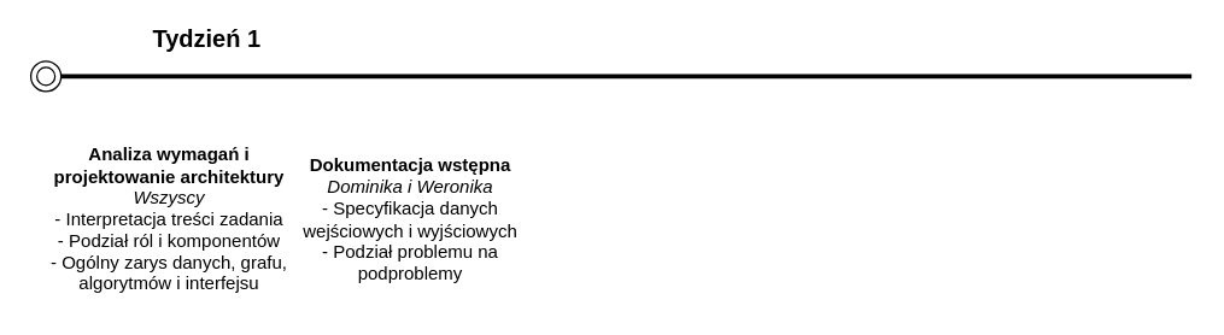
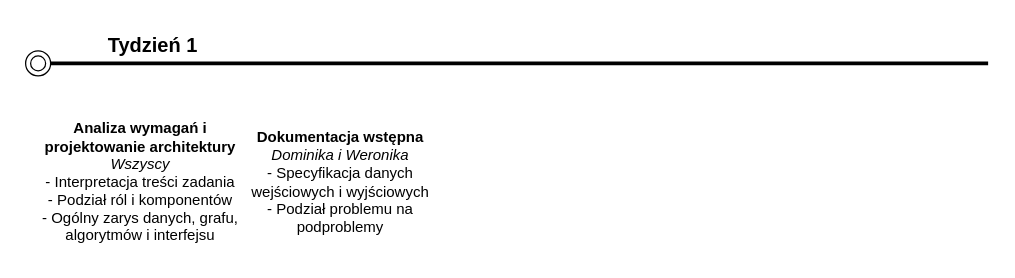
  <mxCell id="0" />
  <mxCell id="1" parent="0" />
  <mxCell id="2" value="" style="endArrow=none;html=1;rounded=0;strokeWidth=3;" edge="1" parent="1" source="3"><mxGeometry width="50" height="50" relative="1" as="geometry"><mxPoint x="30" y="50" as="sourcePoint" /><mxPoint x="790" y="50" as="targetPoint" /></mxGeometry></mxCell>
  <mxCell id="3" value="" style="ellipse;shape=doubleEllipse;whiteSpace=wrap;html=1;aspect=fixed;" vertex="1" parent="1"><mxGeometry x="20" y="40" width="20" height="20" as="geometry" /></mxCell>
  <mxCell id="4" value="&lt;b&gt;Analiza wymagań i projektowanie architektury&lt;/b&gt;&lt;br&gt;&lt;i&gt;Wszyscy&lt;br&gt;&lt;/i&gt;- Interpretacja treści zadania  &lt;br&gt;- Podział ról i komponentów  &lt;br&gt;- Ogólny z&lt;span style=&quot;background-color: transparent; color: light-dark(rgb(0, 0, 0), rgb(255, 255, 255));&quot;&gt;arys danych, grafu, algorytmów i&amp;nbsp;&lt;/span&gt;&lt;span style=&quot;background-color: transparent; color: light-dark(rgb(0, 0, 0), rgb(255, 255, 255));&quot;&gt;interfejsu&lt;/span&gt;" style="text;html=1;align=center;verticalAlign=middle;whiteSpace=wrap;rounded=0;" vertex="1" parent="1"><mxGeometry x="32" y="90" width="160" height="110" as="geometry" /></mxCell>
- <mxCell id="5" value="Tydzień 1" style="text;html=1;align=center;verticalAlign=middle;whiteSpace=wrap;rounded=0;fontStyle=1;fontSize=16;" vertex="1" parent="1"><mxGeometry x="82" y="10" width="110" height="30" as="geometry" /></mxCell>
+ <mxCell id="5" value="Tydzień 1" style="text;html=1;align=center;verticalAlign=middle;whiteSpace=wrap;rounded=0;fontStyle=1;fontSize=16;" vertex="1" parent="1"><mxGeometry x="67" y="20" width="110" height="30" as="geometry" /></mxCell>
  <mxCell id="6" value="&lt;b&gt;Dokumentacja wstępna&lt;/b&gt;&lt;br&gt;&lt;i&gt;Dominika i Weronika&lt;br&gt;&lt;/i&gt;- Specyfikacja danych wejściowych i wyjściowych&lt;br&gt;- Podział problemu na podproblemy&lt;i&gt;&lt;br&gt;&lt;/i&gt;" style="text;html=1;align=center;verticalAlign=middle;whiteSpace=wrap;rounded=0;" vertex="1" parent="1"><mxGeometry x="192" y="90" width="160" height="110" as="geometry" /></mxCell>
